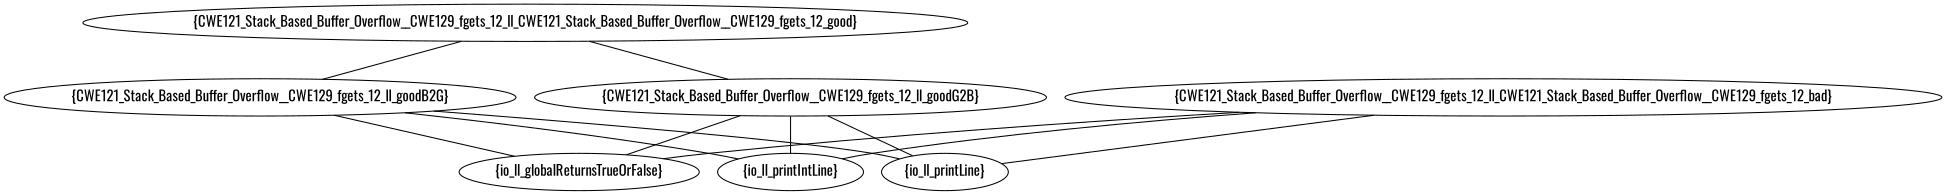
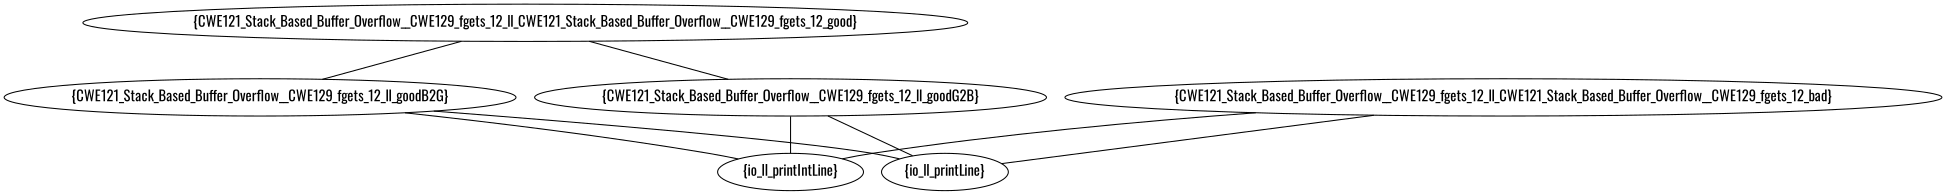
  graph {
    fontname=Oswald
    node [fontname=Oswald]
    edge [fontname=Oswald]
    n1 [label="{CWE121_Stack_Based_Buffer_Overflow__CWE129_fgets_12_ll_goodG2B}"]
-   n2 [label="{io_ll_globalReturnsTrueOrFalse}"]
    n3 [label="{io_ll_printIntLine}"]
    n4 [label="{io_ll_printLine}"]
    n5 [label="{CWE121_Stack_Based_Buffer_Overflow__CWE129_fgets_12_ll_CWE121_Stack_Based_Buffer_Overflow__CWE129_fgets_12_good}"]
    n6 [label="{CWE121_Stack_Based_Buffer_Overflow__CWE129_fgets_12_ll_goodB2G}"]
    n7 [label="{CWE121_Stack_Based_Buffer_Overflow__CWE129_fgets_12_ll_CWE121_Stack_Based_Buffer_Overflow__CWE129_fgets_12_bad}"]
-   n1 -- n2
    n1 -- n3
    n1 -- n4
    n5 -- n1
    n5 -- n6
-   n6 -- n2
    n6 -- n3
    n6 -- n4
-   n7 -- n2
    n7 -- n3
    n7 -- n4
  }
